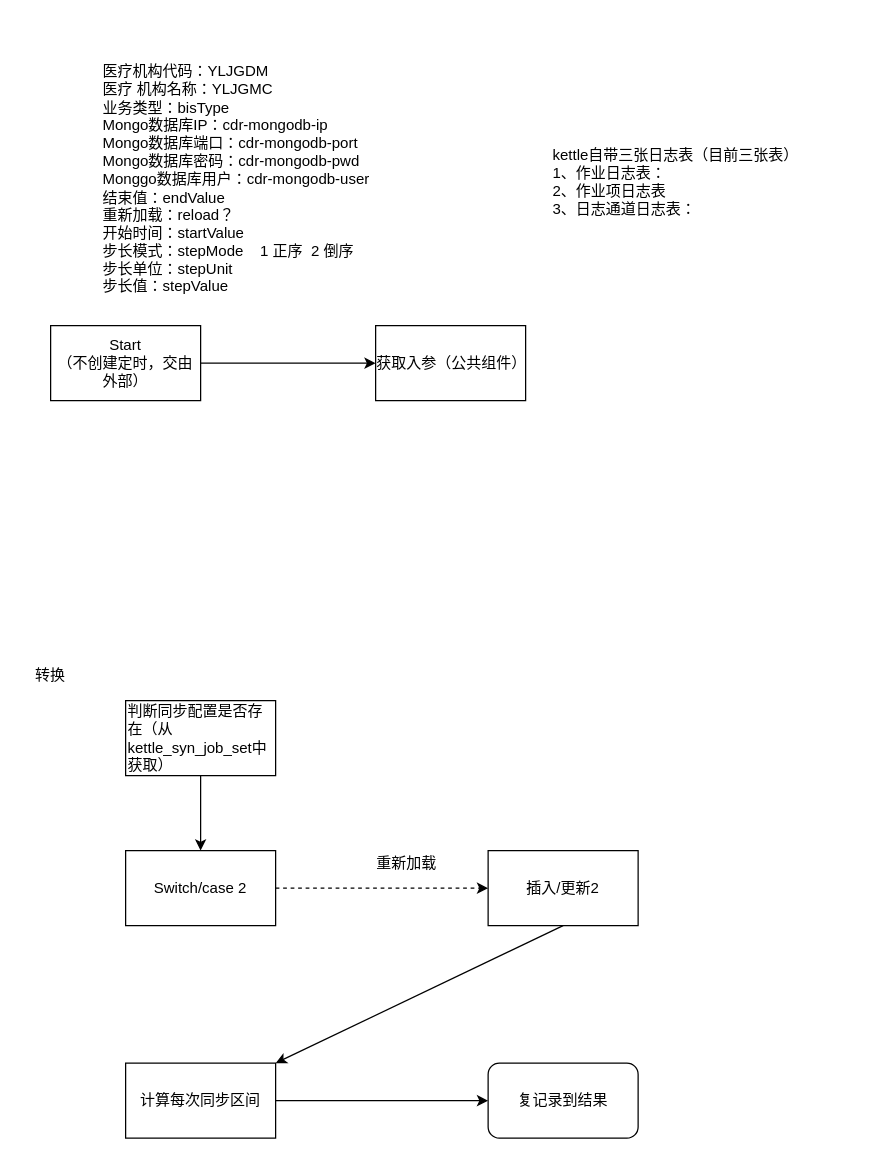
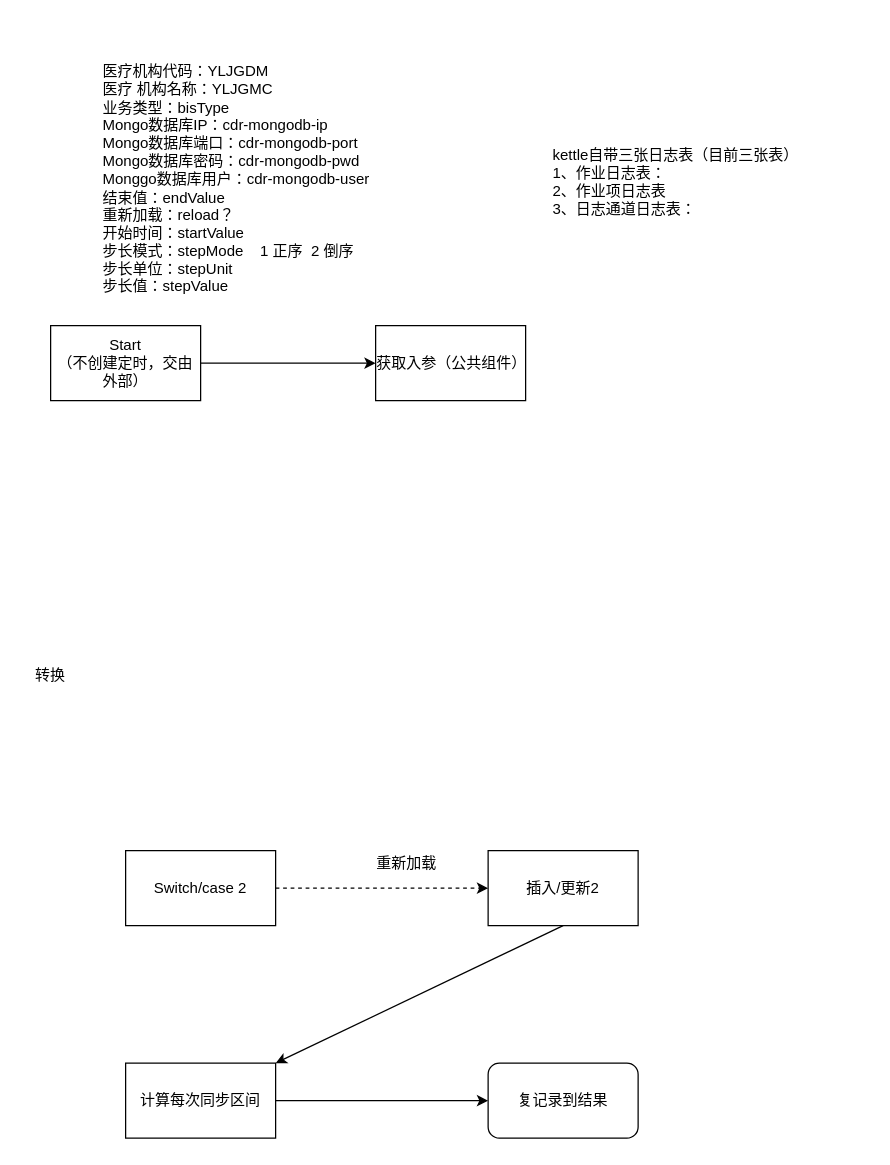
  <mxCell id="0" />
  <mxCell id="1" parent="0" />
  <mxCell id="2" style="edgeStyle=orthogonalEdgeStyle;rounded=0;orthogonalLoop=1;jettySize=auto;html=1;" edge="1" parent="1" source="3" target="4"><mxGeometry relative="1" as="geometry" /></mxCell>
  <mxCell id="3" value="Start&lt;br&gt;（不创建定时，交由外部）" style="rounded=0;whiteSpace=wrap;html=1;" vertex="1" parent="1"><mxGeometry x="40" y="260" width="120" height="60" as="geometry" /></mxCell>
  <mxCell id="4" value="获取入参（公共组件）" style="rounded=0;whiteSpace=wrap;html=1;" vertex="1" parent="1"><mxGeometry x="300" y="260" width="120" height="60" as="geometry" /></mxCell>
  <mxCell id="5" value="医疗机构代码：YLJGDM&lt;br&gt;医疗 机构名称：YLJGMC&lt;br&gt;业务类型：bisType&lt;br&gt;Mongo数据库IP：cdr-mongodb-ip&lt;br&gt;Mongo数据库端口：cdr-mongodb-port&lt;br&gt;Mongo数据库密码：cdr-mongodb-pwd&lt;br&gt;&lt;div&gt;&lt;span&gt;Monggo数据库用户：cdr-mongodb-user&lt;/span&gt;&lt;/div&gt;&lt;div&gt;结束值：endValue&lt;/div&gt;&lt;div&gt;重新加载：reload？&lt;/div&gt;&lt;div&gt;开始时间：startValue&lt;/div&gt;&lt;div&gt;步长模式：stepMode&amp;nbsp; &amp;nbsp; 1 正序&amp;nbsp; 2 倒序&lt;/div&gt;&lt;div&gt;步长单位：stepUnit&lt;/div&gt;&lt;div&gt;步长值：stepValue&lt;/div&gt;&lt;div&gt;&lt;br&gt;&lt;/div&gt;" style="text;html=1;strokeColor=none;fillColor=none;align=left;verticalAlign=middle;whiteSpace=wrap;rounded=0;" vertex="1" parent="1"><mxGeometry x="80" y="20" width="260" height="260" as="geometry" /></mxCell>
  <mxCell id="6" value="kettle自带三张日志表（目前三张表）&lt;br&gt;&lt;div&gt;&lt;span&gt;1、作业日志表：&lt;/span&gt;&lt;/div&gt;&lt;div&gt;&lt;span&gt;2、作业项日志表&lt;/span&gt;&lt;/div&gt;&lt;div&gt;&lt;span&gt;3、日志通道日志表：&lt;/span&gt;&lt;/div&gt;" style="text;html=1;strokeColor=none;fillColor=none;align=left;verticalAlign=middle;whiteSpace=wrap;rounded=0;" vertex="1" parent="1"><mxGeometry x="440" y="50" width="250" height="190" as="geometry" /></mxCell>
  <mxCell id="7" value="转换" style="text;html=1;strokeColor=none;fillColor=none;align=center;verticalAlign=middle;whiteSpace=wrap;rounded=0;" vertex="1" parent="1"><mxGeometry x="20" y="530" width="40" height="20" as="geometry" /></mxCell>
- <mxCell id="8" style="edgeStyle=orthogonalEdgeStyle;rounded=0;orthogonalLoop=1;jettySize=auto;html=1;entryX=0.5;entryY=0;entryDx=0;entryDy=0;" edge="1" parent="1" source="9" target="11"><mxGeometry relative="1" as="geometry" /></mxCell>
- <mxCell id="9" value="判断同步配置是否存在（从kettle_syn_job_set中获取）" style="rounded=0;whiteSpace=wrap;html=1;align=left;" vertex="1" parent="1"><mxGeometry x="100" y="560" width="120" height="60" as="geometry" /></mxCell>
  <mxCell id="10" style="edgeStyle=orthogonalEdgeStyle;rounded=0;orthogonalLoop=1;jettySize=auto;html=1;entryX=0;entryY=0.5;entryDx=0;entryDy=0;dashed=1;" edge="1" parent="1" source="11" target="12"><mxGeometry relative="1" as="geometry" /></mxCell>
  <mxCell id="11" value="Switch/case 2" style="rounded=0;whiteSpace=wrap;html=1;align=center;" vertex="1" parent="1"><mxGeometry x="100" y="680" width="120" height="60" as="geometry" /></mxCell>
  <mxCell id="12" value="插入/更新2" style="rounded=0;whiteSpace=wrap;html=1;align=center;" vertex="1" parent="1"><mxGeometry x="390" y="680" width="120" height="60" as="geometry" /></mxCell>
  <mxCell id="13" value="重新加载" style="text;html=1;strokeColor=none;fillColor=none;align=center;verticalAlign=middle;whiteSpace=wrap;rounded=0;" vertex="1" parent="1"><mxGeometry x="290" y="680" width="70" height="20" as="geometry" /></mxCell>
  <mxCell id="14" style="edgeStyle=orthogonalEdgeStyle;rounded=0;orthogonalLoop=1;jettySize=auto;html=1;entryX=0;entryY=0.5;entryDx=0;entryDy=0;" edge="1" parent="1" source="15" target="16"><mxGeometry relative="1" as="geometry" /></mxCell>
  <mxCell id="15" value="计算每次同步区间" style="rounded=0;whiteSpace=wrap;html=1;align=center;" vertex="1" parent="1"><mxGeometry x="100" y="850" width="120" height="60" as="geometry" /></mxCell>
  <mxCell id="16" value="复记录到结果" style="whiteSpace=wrap;html=1;align=center;rounded=1;" vertex="1" parent="1"><mxGeometry x="390" y="850" width="120" height="60" as="geometry" /></mxCell>
  <mxCell id="17" value="" style="endArrow=classic;html=1;entryX=1;entryY=0;entryDx=0;entryDy=0;exitX=0.5;exitY=1;exitDx=0;exitDy=0;" edge="1" parent="1" source="12" target="15"><mxGeometry width="50" height="50" relative="1" as="geometry"><mxPoint x="380" y="590" as="sourcePoint" /><mxPoint x="430" y="540" as="targetPoint" /></mxGeometry></mxCell>
